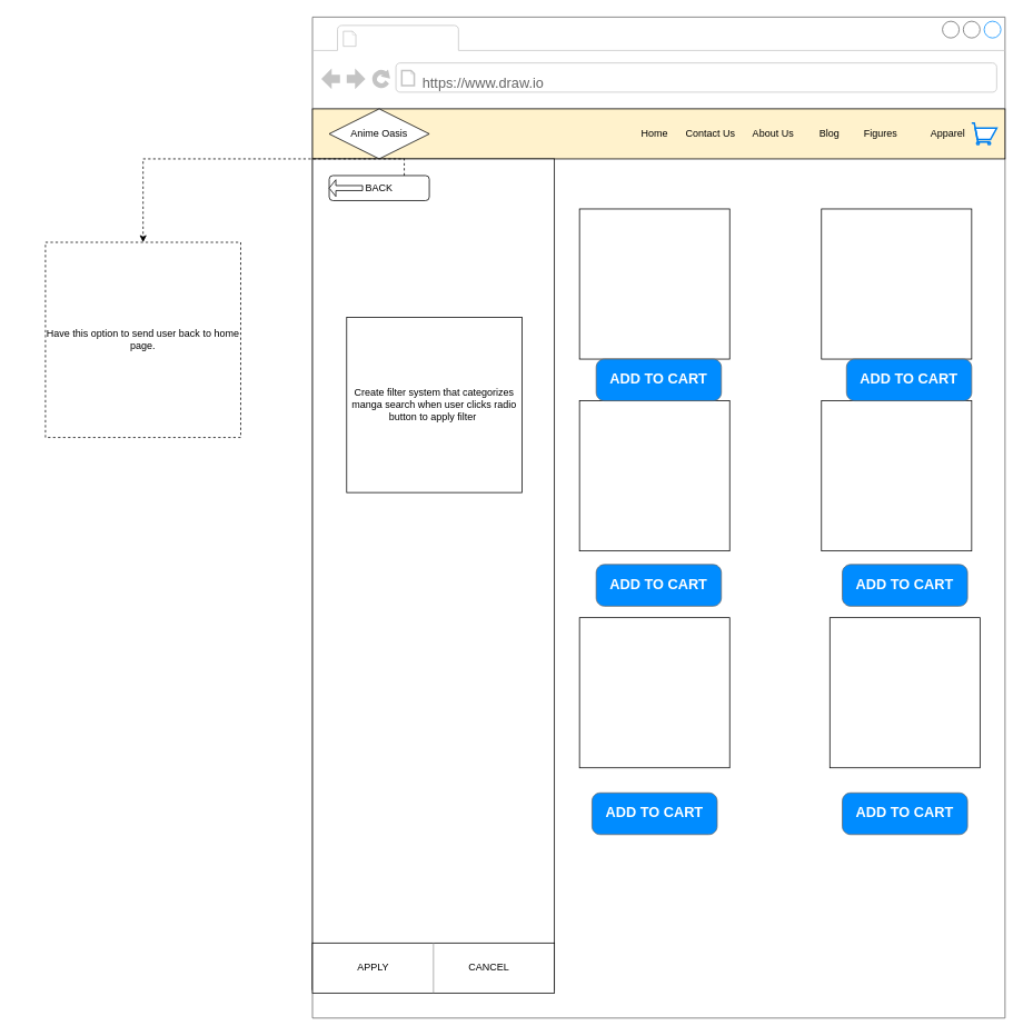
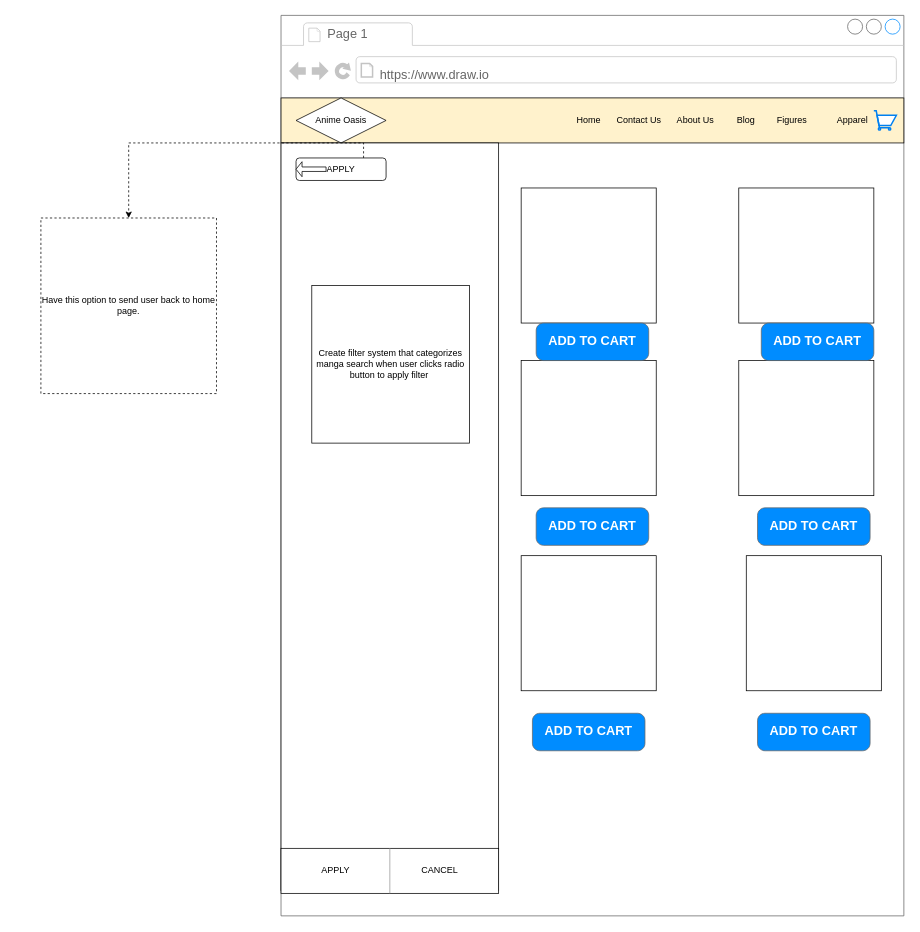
  <mxCell id="0" />
  <mxCell id="1" parent="0" />
  <mxCell id="2" value="" style="strokeWidth=1;shadow=0;dashed=0;align=center;html=1;shape=mxgraph.mockup.containers.browserWindow;rSize=0;strokeColor=#666666;strokeColor2=#008cff;strokeColor3=#c4c4c4;mainText=,;recursiveResize=0;" vertex="1" parent="1"><mxGeometry x="374" y="20" width="830" height="1200" as="geometry" /></mxCell>
+ <mxCell id="3" value="Page 1" style="strokeWidth=1;shadow=0;dashed=0;align=center;html=1;shape=mxgraph.mockup.containers.anchor;fontSize=17;fontColor=#666666;align=left;whiteSpace=wrap;" vertex="1" parent="2"><mxGeometry x="60" y="12" width="110" height="26" as="geometry" /></mxCell>
  <mxCell id="4" value="https://www.draw.io" style="strokeWidth=1;shadow=0;dashed=0;align=center;html=1;shape=mxgraph.mockup.containers.anchor;rSize=0;fontSize=17;fontColor=#666666;align=left;" vertex="1" parent="2"><mxGeometry x="130" y="60" width="250" height="40" as="geometry" /></mxCell>
  <mxCell id="5" value="&lt;div style=&quot;text-align: right;&quot;&gt;&lt;span style=&quot;background-color: initial;&quot;&gt;&lt;span style=&quot;white-space: pre;&quot;&gt;&#09;&lt;/span&gt;&lt;span style=&quot;white-space: pre;&quot;&gt;&#09;&lt;/span&gt;&lt;span style=&quot;white-space: pre;&quot;&gt;&#09;&lt;/span&gt;&lt;span style=&quot;white-space: pre;&quot;&gt;&#09;&lt;/span&gt;&lt;span style=&quot;white-space: pre;&quot;&gt;&#09;&lt;/span&gt;&lt;span style=&quot;white-space: pre;&quot;&gt;&#09;&lt;/span&gt;&lt;span style=&quot;white-space: pre;&quot;&gt;&#09;&lt;/span&gt;&lt;span style=&quot;white-space: pre;&quot;&gt;&#09;&lt;/span&gt;&lt;span style=&quot;white-space: pre;&quot;&gt;&#09;&lt;/span&gt;&lt;span style=&quot;white-space: pre;&quot;&gt;&#09;&lt;/span&gt;&lt;span style=&quot;white-space: pre;&quot;&gt;&#09;&lt;/span&gt;&lt;span style=&quot;white-space: pre;&quot;&gt;&#09;&lt;/span&gt;&lt;span style=&quot;white-space: pre;&quot;&gt;&#09;&lt;/span&gt;Home&lt;/span&gt;&lt;span style=&quot;background-color: initial; white-space: pre;&quot;&gt;&#09;&lt;/span&gt;&lt;span style=&quot;background-color: initial;&quot;&gt;Contact Us&amp;nbsp;&lt;/span&gt;&lt;span style=&quot;background-color: initial; white-space: pre;&quot;&gt;&#09;&lt;/span&gt;&lt;span style=&quot;background-color: initial;&quot;&gt;About Us&lt;/span&gt;&lt;span style=&quot;background-color: initial; white-space: pre;&quot;&gt;&#09;&lt;span style=&quot;white-space: pre;&quot;&gt;&#09;&lt;/span&gt;Blog&lt;/span&gt;&lt;span style=&quot;background-color: initial;&quot;&gt;&amp;nbsp;&lt;/span&gt;&lt;span style=&quot;background-color: initial; white-space: pre;&quot;&gt;&#09;&lt;/span&gt;&lt;span style=&quot;background-color: initial;&quot;&gt;Figures&lt;/span&gt;&lt;span style=&quot;background-color: initial; white-space: pre;&quot;&gt;&#09;&lt;/span&gt;&lt;span style=&quot;background-color: initial; white-space: pre;&quot;&gt;&#09;&lt;/span&gt;&lt;span style=&quot;background-color: initial;&quot;&gt;Apparel&lt;/span&gt;&lt;/div&gt;&lt;span style=&quot;white-space: pre;&quot;&gt;&lt;/span&gt;" style="rounded=0;whiteSpace=wrap;html=1;fillColor=#fff2cc;" vertex="1" parent="2"><mxGeometry y="110" width="830" height="60" as="geometry" /></mxCell>
  <mxCell id="6" value="Anime Oasis" style="rhombus;whiteSpace=wrap;html=1;" vertex="1" parent="2"><mxGeometry x="20" y="110" width="120" height="60" as="geometry" /></mxCell>
  <mxCell id="7" value="" style="rounded=0;whiteSpace=wrap;html=1;rotation=90;" vertex="1" parent="2"><mxGeometry x="-353.12" y="523.13" width="996.25" height="290" as="geometry" /></mxCell>
  <mxCell id="8" value="Create filter system that categorizes manga search when user clicks radio button to apply filter&amp;nbsp;" style="whiteSpace=wrap;html=1;aspect=fixed;" vertex="1" parent="2"><mxGeometry x="41" y="360" width="210" height="210" as="geometry" /></mxCell>
- <mxCell id="9" value="BACK" style="rounded=1;whiteSpace=wrap;html=1;" vertex="1" parent="2"><mxGeometry x="20" y="190" width="120" height="30" as="geometry" /></mxCell>
+ <mxCell id="9" value="APPLY" style="rounded=1;whiteSpace=wrap;html=1;" vertex="1" parent="2"><mxGeometry x="20" y="190" width="120" height="30" as="geometry" /></mxCell>
  <mxCell id="10" value="" style="shape=singleArrow;direction=west;whiteSpace=wrap;html=1;" vertex="1" parent="2"><mxGeometry x="20" y="195" width="40" height="20" as="geometry" /></mxCell>
  <mxCell id="11" value="" style="whiteSpace=wrap;html=1;aspect=fixed;" vertex="1" parent="2"><mxGeometry x="320" y="230" width="180" height="180" as="geometry" /></mxCell>
  <mxCell id="12" value="" style="whiteSpace=wrap;html=1;aspect=fixed;" vertex="1" parent="2"><mxGeometry x="610" y="230" width="180" height="180" as="geometry" /></mxCell>
  <mxCell id="13" value="" style="whiteSpace=wrap;html=1;aspect=fixed;" vertex="1" parent="2"><mxGeometry x="320" y="460" width="180" height="180" as="geometry" /></mxCell>
  <mxCell id="14" value="" style="whiteSpace=wrap;html=1;aspect=fixed;" vertex="1" parent="2"><mxGeometry x="610" y="460" width="180" height="180" as="geometry" /></mxCell>
  <mxCell id="15" value="" style="whiteSpace=wrap;html=1;aspect=fixed;" vertex="1" parent="2"><mxGeometry x="320" y="720" width="180" height="180" as="geometry" /></mxCell>
  <mxCell id="16" value="" style="whiteSpace=wrap;html=1;aspect=fixed;" vertex="1" parent="2"><mxGeometry x="620" y="720" width="180" height="180" as="geometry" /></mxCell>
  <mxCell id="17" value="ADD TO CART" style="strokeWidth=1;shadow=0;dashed=0;align=center;html=1;shape=mxgraph.mockup.buttons.button;strokeColor=#666666;fontColor=#ffffff;mainText=;buttonStyle=round;fontSize=17;fontStyle=1;fillColor=#008cff;whiteSpace=wrap;" vertex="1" parent="2"><mxGeometry x="340" y="656.25" width="150" height="50" as="geometry" /></mxCell>
  <mxCell id="18" value="ADD TO CART" style="strokeWidth=1;shadow=0;dashed=0;align=center;html=1;shape=mxgraph.mockup.buttons.button;strokeColor=#666666;fontColor=#ffffff;mainText=;buttonStyle=round;fontSize=17;fontStyle=1;fillColor=#008cff;whiteSpace=wrap;" vertex="1" parent="2"><mxGeometry x="635" y="656.25" width="150" height="50" as="geometry" /></mxCell>
  <mxCell id="19" value="ADD TO CART" style="strokeWidth=1;shadow=0;dashed=0;align=center;html=1;shape=mxgraph.mockup.buttons.button;strokeColor=#666666;fontColor=#ffffff;mainText=;buttonStyle=round;fontSize=17;fontStyle=1;fillColor=#008cff;whiteSpace=wrap;" vertex="1" parent="2"><mxGeometry x="335" y="930" width="150" height="50" as="geometry" /></mxCell>
  <mxCell id="20" value="ADD TO CART" style="strokeWidth=1;shadow=0;dashed=0;align=center;html=1;shape=mxgraph.mockup.buttons.button;strokeColor=#666666;fontColor=#ffffff;mainText=;buttonStyle=round;fontSize=17;fontStyle=1;fillColor=#008cff;whiteSpace=wrap;" vertex="1" parent="2"><mxGeometry x="635" y="930" width="150" height="50" as="geometry" /></mxCell>
  <mxCell id="21" value="ADD TO CART" style="strokeWidth=1;shadow=0;dashed=0;align=center;html=1;shape=mxgraph.mockup.buttons.button;strokeColor=#666666;fontColor=#ffffff;mainText=;buttonStyle=round;fontSize=17;fontStyle=1;fillColor=#008cff;whiteSpace=wrap;" vertex="1" parent="2"><mxGeometry x="340" y="410" width="150" height="50" as="geometry" /></mxCell>
  <mxCell id="22" value="ADD TO CART" style="strokeWidth=1;shadow=0;dashed=0;align=center;html=1;shape=mxgraph.mockup.buttons.button;strokeColor=#666666;fontColor=#ffffff;mainText=;buttonStyle=round;fontSize=17;fontStyle=1;fillColor=#008cff;whiteSpace=wrap;" vertex="1" parent="2"><mxGeometry x="640" y="410" width="150" height="50" as="geometry" /></mxCell>
  <mxCell id="23" value="" style="html=1;verticalLabelPosition=bottom;align=center;labelBackgroundColor=#ffffff;verticalAlign=top;strokeWidth=2;strokeColor=#0080F0;shadow=0;dashed=0;shape=mxgraph.ios7.icons.shopping_cart;" vertex="1" parent="2"><mxGeometry x="790" y="127.25" width="30" height="25.5" as="geometry" /></mxCell>
  <mxCell id="24" value="APPLY&amp;nbsp;&lt;span style=&quot;white-space: pre;&quot;&gt;&#09;&lt;/span&gt;&lt;span style=&quot;white-space: pre;&quot;&gt;&#09;&lt;/span&gt;&lt;span style=&quot;white-space: pre;&quot;&gt;&#09;&lt;/span&gt;&lt;span style=&quot;white-space: pre;&quot;&gt;&#09;&lt;/span&gt;CANCEL" style="rounded=0;whiteSpace=wrap;html=1;" vertex="1" parent="2"><mxGeometry y="1110" width="290" height="60" as="geometry" /></mxCell>
  <mxCell id="25" value="" style="verticalLabelPosition=bottom;shadow=0;dashed=0;align=center;html=1;verticalAlign=top;strokeWidth=1;shape=mxgraph.mockup.markup.line;strokeColor=#999999;direction=north;" vertex="1" parent="2"><mxGeometry x="135" y="1110" width="20" height="60" as="geometry" /></mxCell>
  <mxCell id="26" value="Have this option to send user back to home page." style="whiteSpace=wrap;html=1;aspect=fixed;dashed=1;" vertex="1" parent="1"><mxGeometry x="54" y="290" width="234" height="234" as="geometry" /></mxCell>
  <mxCell id="27" style="edgeStyle=orthogonalEdgeStyle;rounded=0;orthogonalLoop=1;jettySize=auto;html=1;exitX=0.75;exitY=0;exitDx=0;exitDy=0;dashed=1;" edge="1" parent="1" source="9" target="26"><mxGeometry relative="1" as="geometry"><mxPoint x="248" y="320" as="targetPoint" /></mxGeometry></mxCell>
